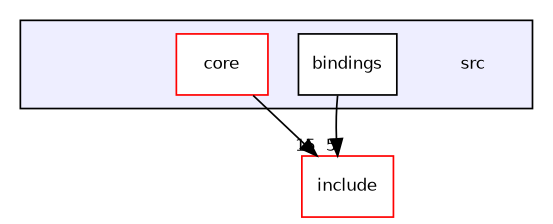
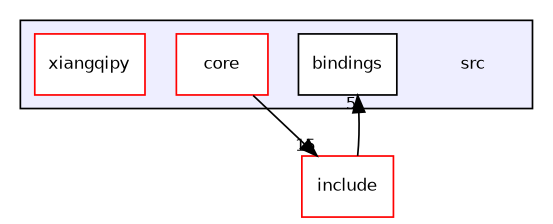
  digraph {
    compound=true
    node [fontname=Helvetica fontsize=10 shape=box fillcolor=white style=filled color=red]
    edge [labeldistance=1.5 labelfontname=Helvetica labelfontsize=10]
    n1 [label=src shape=plaintext fillcolor="" style="" color=""]
    n2 [label=bindings color=""]
    n3 [label=core]
+   n4 [label=xiangqipy]
    n5 [label=include fillcolor="" style=""]
    subgraph cluster_1 {
      bgcolor="#eeeeff"
      pencolor=black
      n1
      n2
      n3
+     n4
    }
-   n2 -> n5 [headlabel=5]
+   n5 -> n2 [headlabel=5]
    n3 -> n5 [headlabel=15]
  }
